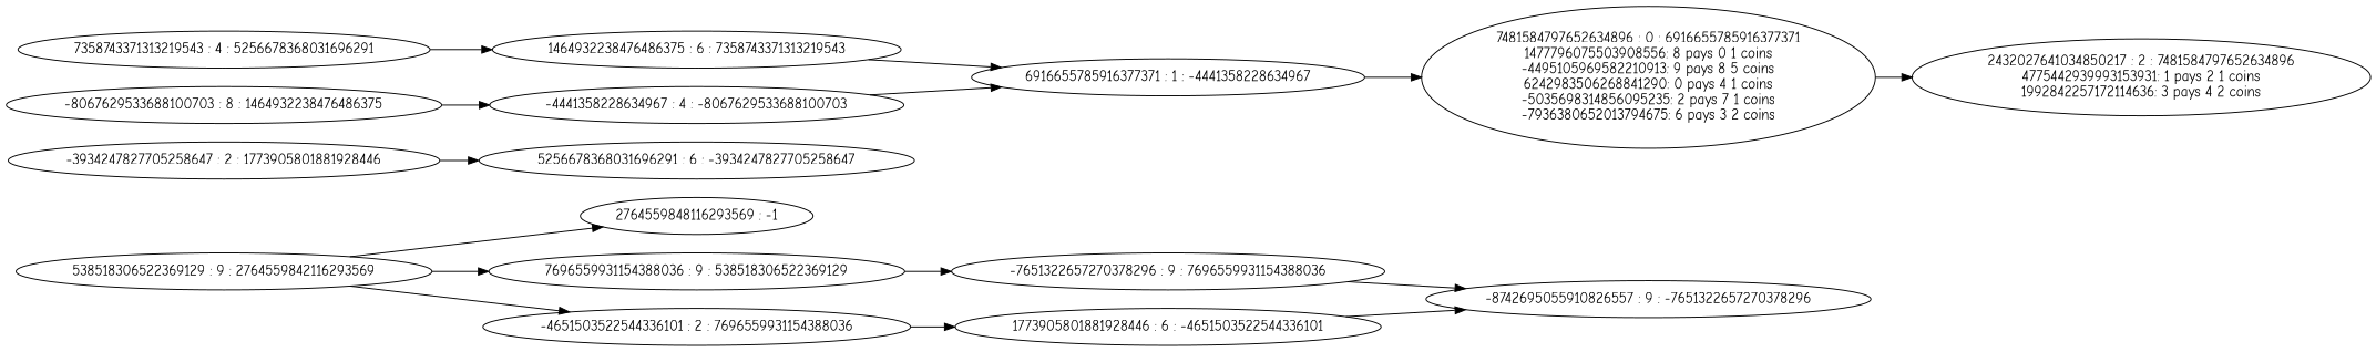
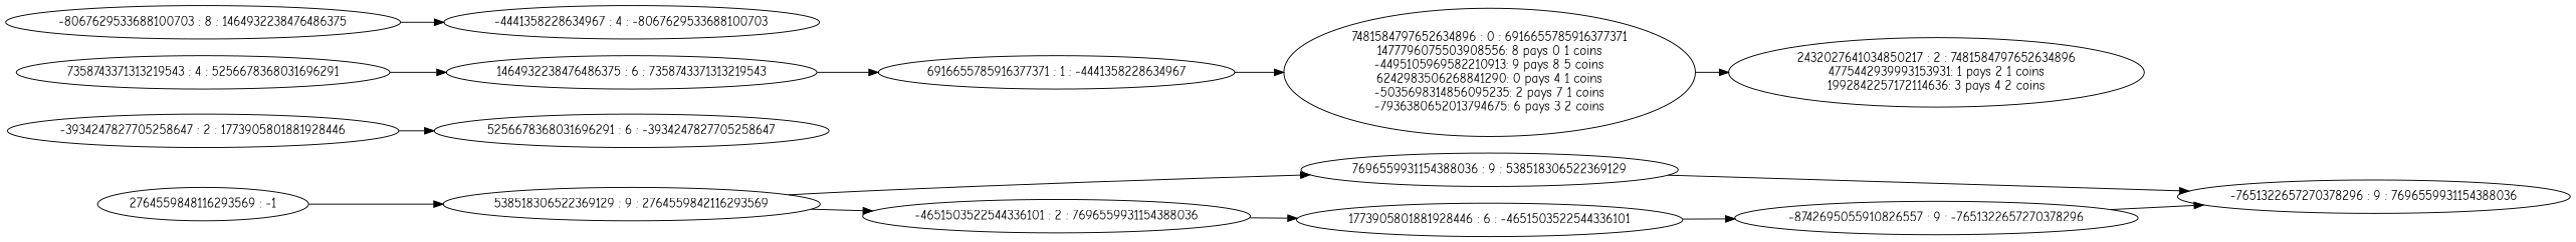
  digraph {
    fontname="Comic Neue"
    rankdir=LR
    node [fontname="Comic Neue"]
    edge [fontname="Comic Neue"]
    n1 [label="2764559848116293569 : -1"]
    n2 [label="538518306522369129 : 9 : 2764559842116293569\n"]
    n3 [label="7696559931154388036 : 9 : 538518306522369129\n"]
    n4 [label="-4651503522544336101 : 2 : 7696559931154388036\n"]
    n5 [label="-7651322657270378296 : 9 : 7696559931154388036\n"]
    n6 [label="1773905801881928446 : 6 : -4651503522544336101\n"]
    n7 [label="-8742695055910826557 : 9 : -7651322657270378296\n"]
    n8 [label="-3934247827705258647 : 2 : 1773905801881928446\n"]
    n9 [label="5256678368031696291 : 6 : -3934247827705258647\n"]
    n10 [label="7358743371313219543 : 4 : 5256678368031696291\n"]
    n11 [label="1464932238476486375 : 6 : 7358743371313219543\n"]
    n12 [label="6916655785916377371 : 1 : -4441358228634967\n"]
    n13 [label="-8067629533688100703 : 8 : 1464932238476486375\n"]
    n14 [label="-4441358228634967 : 4 : -8067629533688100703\n"]
    n15 [label="7481584797652634896 : 0 : 6916655785916377371\n1477796075503908556: 8 pays 0 1 coins\n-4495105969582210913: 9 pays 8 5 coins\n6242983506268841290: 0 pays 4 1 coins\n-5035698314856095235: 2 pays 7 1 coins\n-7936380652013794675: 6 pays 3 2 coins\n"]
    n16 [label="2432027641034850217 : 2 : 7481584797652634896\n4775442939993153931: 1 pays 2 1 coins\n1992842257172114636: 3 pays 4 2 coins\n"]
-   n2 -> n1
+   n1 -> n2
    n2 -> n3
    n2 -> n4
    n3 -> n5
    n4 -> n6
-   n5 -> n7
+   n7 -> n5
    n6 -> n7
    n8 -> n9
    n10 -> n11
    n11 -> n12
    n12 -> n15
    n13 -> n14
-   n14 -> n12
    n15 -> n16
  }
